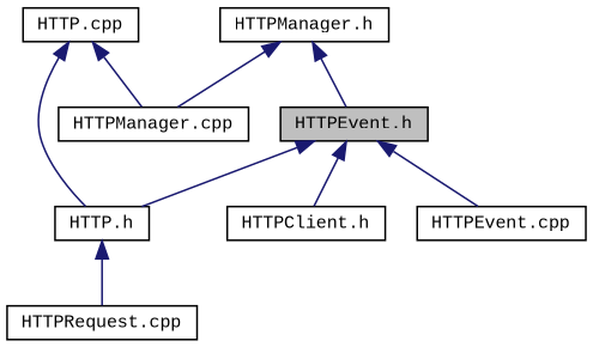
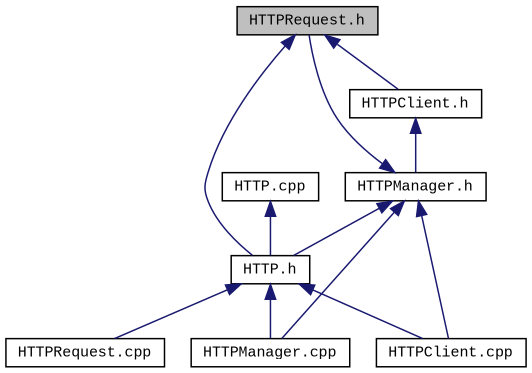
  digraph {
    fontname="Liberation Mono"
    node [color=black fillcolor=white fontname="Liberation Mono" fontsize=10 shape=record style=filled]
    edge [color=midnightblue dir=back fontname="Liberation Mono" fontsize=10 labelfontname=Helvetica labelfontsize=10 style=solid]
-   n1 [fillcolor=grey75 fontcolor=black height=0.2 label="HTTPEvent.h" width=0.4]
+   n1 [fillcolor=grey75 fontcolor=black height=0.2 label="HTTPRequest.h" width=0.4]
    n2 [height=0.2 label="HTTPClient.h" width=0.4]
    n3 [height=0.2 label="HTTP.h" width=0.4]
-   n4 [height=0.2 label="HTTPEvent.cpp" width=0.4]
    n5 [height=0.2 label="HTTPManager.h" width=0.4]
+   n6 [height=0.2 label="HTTPClient.cpp" width=0.4]
    n7 [height=0.2 label="HTTPManager.cpp" width=0.4]
    n8 [height=0.2 label="HTTPRequest.cpp" width=0.4]
    n9 [height=0.2 label="HTTP.cpp" width=0.4]
    n1 -> n2
    n1 -> n3
-   n1 -> n4
-   n9 -> n7
+   n2 -> n5
+   n3 -> n6
+   n3 -> n7
    n3 -> n8
    n5 -> n1
+   n5 -> n3
+   n5 -> n6
    n5 -> n7
    n9 -> n3
  }
